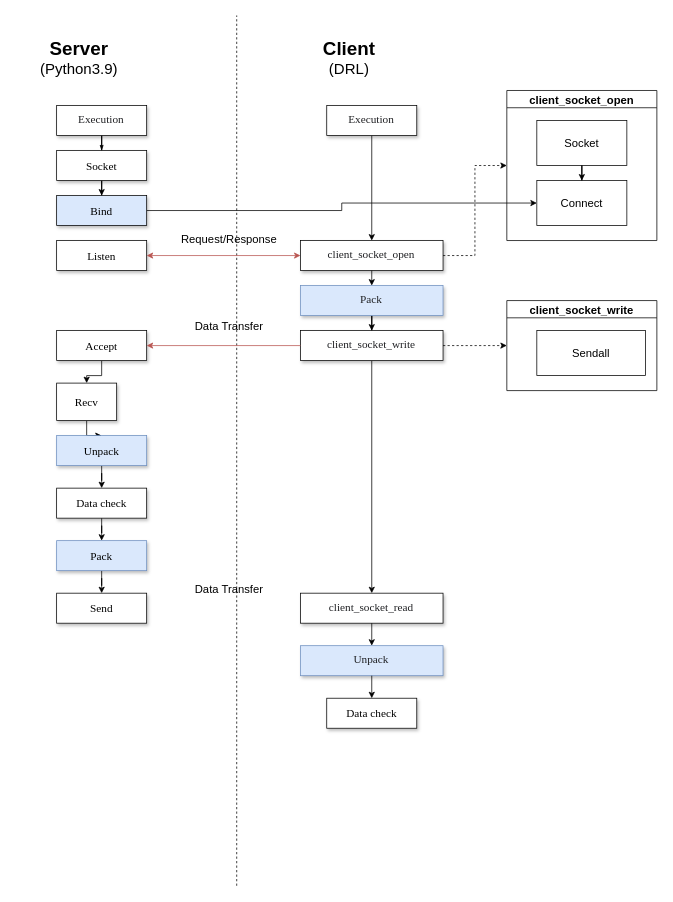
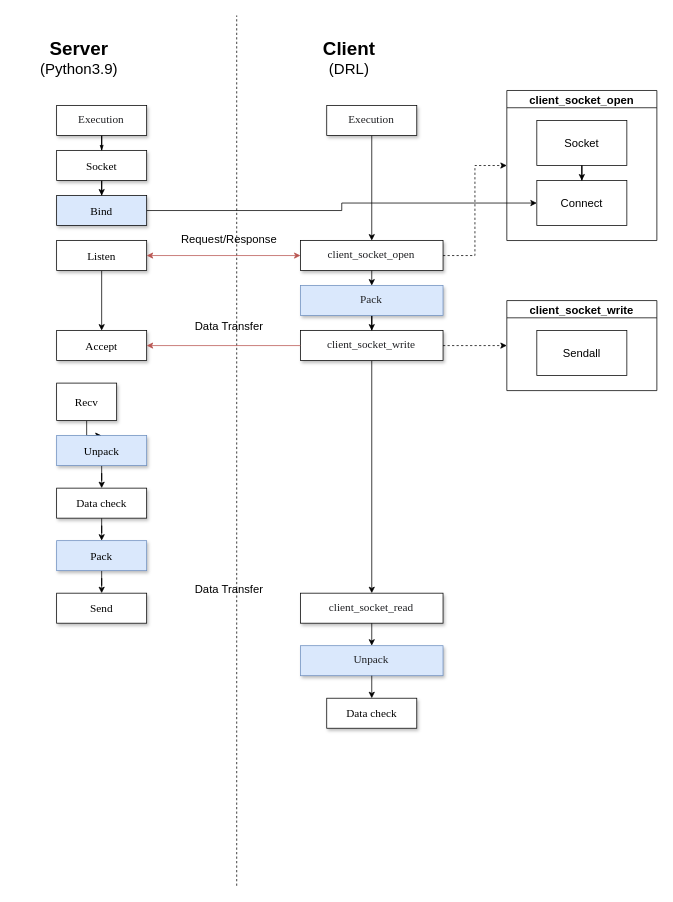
  <mxCell id="0" />
  <mxCell id="1" parent="0" />
  <mxCell id="2" style="edgeStyle=orthogonalEdgeStyle;rounded=0;html=1;labelBackgroundColor=none;startSize=5;endArrow=classicThin;endFill=1;endSize=5;jettySize=auto;orthogonalLoop=1;strokeWidth=1;fontFamily=Verdana;fontSize=8;entryX=0.5;entryY=0;entryDx=0;entryDy=0;" parent="1" source="3" target="10" edge="1"><mxGeometry relative="1" as="geometry" /></mxCell>
  <mxCell id="3" value="&lt;pre style=&quot;line-height: 36px; border: none; padding: 2px 0.14em 2px 0px; position: relative; margin-top: -2px; margin-bottom: -2px; resize: none; font-family: inherit; overflow: hidden; width: 270px; overflow-wrap: break-word; color: rgb(32, 33, 36);&quot; id=&quot;tw-target-text&quot; data-placeholder=&quot;번역&quot; class=&quot;tw-data-text tw-text-large tw-ta&quot;&gt;&lt;span style=&quot;&quot; lang=&quot;en&quot; class=&quot;Y2IQFc&quot;&gt;&lt;font style=&quot;font-size: 15px;&quot;&gt;Execution&lt;/font&gt;&lt;/span&gt;&lt;/pre&gt;" style="rounded=0;whiteSpace=wrap;html=1;shadow=1;labelBackgroundColor=none;strokeWidth=1;fontFamily=Verdana;fontSize=8;align=center;" parent="1" vertex="1"><mxGeometry x="20" y="140" width="120" height="40" as="geometry" /></mxCell>
  <mxCell id="4" value="" style="endArrow=none;dashed=1;html=1;rounded=0;startArrow=none;" edge="1" parent="1"><mxGeometry width="50" height="50" relative="1" as="geometry"><mxPoint x="260" y="1180" as="sourcePoint" /><mxPoint x="260" as="targetPoint" y="20" /></mxGeometry></mxCell>
  <mxCell id="5" value="&lt;b&gt;&lt;font style=&quot;font-size: 25px;&quot;&gt;Server&lt;/font&gt;&lt;/b&gt;&lt;br&gt;(Python3.9)" style="text;html=1;strokeColor=none;fillColor=none;align=center;verticalAlign=middle;whiteSpace=wrap;rounded=0;perimeterSpacing=0;fontSize=20;" vertex="1" parent="1"><mxGeometry x="20" y="60" width="60" height="30" as="geometry" /></mxCell>
  <mxCell id="6" value="&lt;b&gt;&lt;font style=&quot;font-size: 25px;&quot;&gt;Client&lt;/font&gt;&lt;/b&gt;&lt;br&gt;(DRL)" style="text;html=1;strokeColor=none;fillColor=none;align=center;verticalAlign=middle;whiteSpace=wrap;rounded=0;perimeterSpacing=0;fontSize=20;" vertex="1" parent="1"><mxGeometry x="380" y="60" width="60" height="30" as="geometry" /></mxCell>
  <mxCell id="7" value="" style="edgeStyle=orthogonalEdgeStyle;rounded=0;orthogonalLoop=1;jettySize=auto;html=1;fontSize=15;endArrow=classic;endFill=1;" edge="1" parent="1" source="8" target="18"><mxGeometry relative="1" as="geometry" /></mxCell>
  <mxCell id="8" value="&lt;pre style=&quot;line-height: 36px; border: none; padding: 2px 0.14em 2px 0px; position: relative; margin-top: -2px; margin-bottom: -2px; resize: none; font-family: inherit; overflow: hidden; width: 270px; overflow-wrap: break-word; color: rgb(32, 33, 36);&quot; id=&quot;tw-target-text&quot; data-placeholder=&quot;번역&quot; class=&quot;tw-data-text tw-text-large tw-ta&quot;&gt;&lt;span style=&quot;&quot; lang=&quot;en&quot; class=&quot;Y2IQFc&quot;&gt;&lt;font style=&quot;font-size: 15px;&quot;&gt;Execution&lt;/font&gt;&lt;/span&gt;&lt;/pre&gt;" style="rounded=0;whiteSpace=wrap;html=1;shadow=1;labelBackgroundColor=none;strokeWidth=1;fontFamily=Verdana;fontSize=8;align=center;" vertex="1" parent="1"><mxGeometry x="380" y="140" width="120" height="40" as="geometry" /></mxCell>
  <mxCell id="9" value="" style="edgeStyle=orthogonalEdgeStyle;rounded=0;orthogonalLoop=1;jettySize=auto;html=1;fontSize=15;" edge="1" parent="1" source="10" target="12"><mxGeometry relative="1" as="geometry" /></mxCell>
  <mxCell id="10" value="&lt;font style=&quot;font-size: 15px;&quot;&gt;Socket&lt;/font&gt;" style="whiteSpace=wrap;html=1;rounded=0;shadow=1;labelBackgroundColor=none;strokeWidth=1;fontFamily=Verdana;fontSize=8;align=center;" vertex="1" parent="1"><mxGeometry x="20" y="200" width="120" height="40" as="geometry" /></mxCell>
  <mxCell id="11" value="" style="edgeStyle=orthogonalEdgeStyle;rounded=0;orthogonalLoop=1;jettySize=auto;html=1;fontSize=15;" edge="1" parent="1" source="12" target="24"><mxGeometry relative="1" as="geometry" /></mxCell>
  <mxCell id="12" value="&lt;font style=&quot;font-size: 15px;&quot;&gt;Bind&lt;/font&gt;" style="whiteSpace=wrap;html=1;fontSize=8;fontFamily=Verdana;rounded=0;shadow=1;labelBackgroundColor=none;strokeWidth=1;fillColor=#dae8fc;" vertex="1" parent="1"><mxGeometry x="20" y="260" width="120" height="40" as="geometry" /></mxCell>
+ <mxCell id="13" value="" style="edgeStyle=orthogonalEdgeStyle;rounded=0;orthogonalLoop=1;jettySize=auto;html=1;fontSize=15;" edge="1" parent="1" source="14" target="16"><mxGeometry relative="1" as="geometry" /></mxCell>
  <mxCell id="14" value="&lt;span style=&quot;font-size: 15px;&quot;&gt;Listen&lt;/span&gt;" style="whiteSpace=wrap;html=1;fontSize=8;fontFamily=Verdana;rounded=0;shadow=1;labelBackgroundColor=none;strokeWidth=1;" vertex="1" parent="1"><mxGeometry x="20" y="320" width="120" height="40" as="geometry" /></mxCell>
- <mxCell id="15" value="" style="edgeStyle=orthogonalEdgeStyle;rounded=0;orthogonalLoop=1;jettySize=auto;html=1;fontSize=15;endArrow=classic;endFill=1;" edge="1" parent="1" source="16" target="35"><mxGeometry relative="1" as="geometry" /></mxCell>
  <mxCell id="16" value="&lt;span style=&quot;font-size: 15px;&quot;&gt;Accept&lt;/span&gt;" style="whiteSpace=wrap;html=1;fontSize=8;fontFamily=Verdana;rounded=0;shadow=1;labelBackgroundColor=none;strokeWidth=1;" vertex="1" parent="1"><mxGeometry x="20" y="440" width="120" height="40" as="geometry" /></mxCell>
  <mxCell id="17" value="" style="edgeStyle=orthogonalEdgeStyle;rounded=0;orthogonalLoop=1;jettySize=auto;html=1;fontSize=15;dashed=1;entryX=0;entryY=0.5;entryDx=0;entryDy=0;" edge="1" parent="1" source="18" target="21"><mxGeometry relative="1" as="geometry"><mxPoint x="650" y="220" as="targetPoint" /></mxGeometry></mxCell>
  <mxCell id="18" value="&lt;pre style=&quot;line-height: 36px; border: none; padding: 2px 0.14em 2px 0px; position: relative; margin-top: -2px; margin-bottom: -2px; resize: none; font-family: inherit; overflow: hidden; width: 270px; overflow-wrap: break-word; color: rgb(32, 33, 36);&quot; id=&quot;tw-target-text&quot; data-placeholder=&quot;번역&quot; class=&quot;tw-data-text tw-text-large tw-ta&quot;&gt;&lt;span style=&quot;&quot; lang=&quot;en&quot; class=&quot;Y2IQFc&quot;&gt;&lt;font style=&quot;font-size: 15px;&quot;&gt;client_socket_open&lt;/font&gt;&lt;/span&gt;&lt;/pre&gt;" style="rounded=0;whiteSpace=wrap;html=1;shadow=1;labelBackgroundColor=none;strokeWidth=1;fontFamily=Verdana;fontSize=8;align=center;" vertex="1" parent="1"><mxGeometry x="345" y="320" width="190" height="40" as="geometry" /></mxCell>
  <mxCell id="19" value="" style="edgeStyle=orthogonalEdgeStyle;rounded=0;orthogonalLoop=1;jettySize=auto;html=1;fontSize=15;endArrow=classic;endFill=1;" edge="1" parent="1" source="20" target="28"><mxGeometry relative="1" as="geometry" /></mxCell>
  <mxCell id="20" value="&lt;pre style=&quot;line-height: 36px; border: none; padding: 2px 0.14em 2px 0px; position: relative; margin-top: -2px; margin-bottom: -2px; resize: none; font-family: inherit; overflow: hidden; width: 270px; overflow-wrap: break-word; color: rgb(32, 33, 36);&quot; id=&quot;tw-target-text&quot; data-placeholder=&quot;번역&quot; class=&quot;tw-data-text tw-text-large tw-ta&quot;&gt;&lt;span style=&quot;font-size: 15px;&quot;&gt;Pack&lt;/span&gt;&lt;/pre&gt;" style="rounded=0;whiteSpace=wrap;html=1;shadow=1;labelBackgroundColor=none;strokeWidth=1;fontFamily=Verdana;fontSize=8;align=center;fillColor=#dae8fc;strokeColor=#6c8ebf;" vertex="1" parent="1"><mxGeometry x="345" y="380" width="190" height="40" as="geometry" /></mxCell>
  <mxCell id="21" value="client_socket_open" style="swimlane;fontSize=15;strokeColor=default;fillColor=none;" vertex="1" parent="1"><mxGeometry x="620" y="120" width="200" height="200" as="geometry" /></mxCell>
  <mxCell id="22" value="" style="edgeStyle=orthogonalEdgeStyle;rounded=0;orthogonalLoop=1;jettySize=auto;html=1;fontSize=15;" edge="1" parent="21" source="23" target="24"><mxGeometry relative="1" as="geometry" /></mxCell>
  <mxCell id="23" value="Socket" style="whiteSpace=wrap;html=1;fontSize=15;strokeColor=default;fillColor=none;" vertex="1" parent="21"><mxGeometry x="40" y="40" width="120" height="60" as="geometry" /></mxCell>
  <mxCell id="24" value="Connect" style="whiteSpace=wrap;html=1;fontSize=15;strokeColor=default;fillColor=none;" vertex="1" parent="21"><mxGeometry x="40" y="120" width="120" height="60" as="geometry" /></mxCell>
  <mxCell id="25" value="" style="endArrow=classic;startArrow=classic;html=1;rounded=0;fontSize=15;exitX=1;exitY=0.5;exitDx=0;exitDy=0;fillColor=#f8cecc;strokeColor=#b85450;" edge="1" parent="1" source="14" target="18"><mxGeometry width="50" height="50" relative="1" as="geometry"><mxPoint x="300" y="420" as="sourcePoint" /><mxPoint x="350" y="370" as="targetPoint" /></mxGeometry></mxCell>
  <mxCell id="26" value="&lt;font style=&quot;font-size: 15px; line-height: 1;&quot;&gt;Request/Response&lt;/font&gt;" style="text;html=1;align=center;verticalAlign=middle;whiteSpace=wrap;rounded=0;fontSize=25;" vertex="1" parent="1"><mxGeometry x="220" y="299" width="60" height="30" as="geometry" /></mxCell>
  <mxCell id="27" value="" style="edgeStyle=orthogonalEdgeStyle;rounded=0;orthogonalLoop=1;jettySize=auto;html=1;fontSize=15;endArrow=classic;endFill=1;" edge="1" parent="1" source="28" target="45"><mxGeometry relative="1" as="geometry" /></mxCell>
  <mxCell id="28" value="&lt;pre style=&quot;line-height: 36px; border: none; padding: 2px 0.14em 2px 0px; position: relative; margin-top: -2px; margin-bottom: -2px; resize: none; font-family: inherit; overflow: hidden; width: 270px; overflow-wrap: break-word; color: rgb(32, 33, 36);&quot; id=&quot;tw-target-text&quot; data-placeholder=&quot;번역&quot; class=&quot;tw-data-text tw-text-large tw-ta&quot;&gt;&lt;span style=&quot;font-size: 15px;&quot;&gt;client_socket_write&lt;/span&gt;&lt;/pre&gt;" style="rounded=0;whiteSpace=wrap;html=1;shadow=1;labelBackgroundColor=none;strokeWidth=1;fontFamily=Verdana;fontSize=8;align=center;" vertex="1" parent="1"><mxGeometry x="345" y="440" width="190" height="40" as="geometry" /></mxCell>
  <mxCell id="29" value="" style="edgeStyle=orthogonalEdgeStyle;rounded=0;orthogonalLoop=1;jettySize=auto;html=1;fontSize=15;dashed=1;entryX=0;entryY=0.5;entryDx=0;entryDy=0;exitX=1;exitY=0.5;exitDx=0;exitDy=0;" edge="1" parent="1" target="30" source="28"><mxGeometry relative="1" as="geometry"><mxPoint x="535" y="665.059" as="sourcePoint" /><mxPoint x="650" y="545" as="targetPoint" /></mxGeometry></mxCell>
  <mxCell id="30" value="client_socket_write" style="swimlane;fontSize=15;strokeColor=default;fillColor=none;" vertex="1" parent="1"><mxGeometry x="620" y="400" width="200" height="120" as="geometry" /></mxCell>
- <mxCell id="31" value="Sendall" style="whiteSpace=wrap;html=1;fontSize=15;strokeColor=default;fillColor=none;" vertex="1" parent="30"><mxGeometry x="40" y="40" width="145" height="60" as="geometry" /></mxCell>
+ <mxCell id="31" value="Sendall" style="whiteSpace=wrap;html=1;fontSize=15;strokeColor=default;fillColor=none;" vertex="1" parent="30"><mxGeometry x="40" y="40" width="120" height="60" as="geometry" /></mxCell>
  <mxCell id="32" value="&lt;pre style=&quot;line-height: 36px; border: none; padding: 2px 0.14em 2px 0px; position: relative; margin-top: -2px; margin-bottom: -2px; resize: none; font-family: inherit; overflow: hidden; width: 270px; overflow-wrap: break-word; color: rgb(32, 33, 36);&quot; id=&quot;tw-target-text&quot; data-placeholder=&quot;번역&quot; class=&quot;tw-data-text tw-text-large tw-ta&quot;&gt;&lt;span style=&quot;font-size: 15px;&quot;&gt;Unpack&lt;/span&gt;&lt;/pre&gt;" style="rounded=0;whiteSpace=wrap;html=1;shadow=1;labelBackgroundColor=none;strokeWidth=1;fontFamily=Verdana;fontSize=8;align=center;fillColor=#dae8fc;strokeColor=#6c8ebf;" vertex="1" parent="1"><mxGeometry x="345" y="860" width="190" height="40" as="geometry" /></mxCell>
  <mxCell id="33" style="edgeStyle=orthogonalEdgeStyle;rounded=0;orthogonalLoop=1;jettySize=auto;html=1;exitX=0.5;exitY=1;exitDx=0;exitDy=0;entryX=0.5;entryY=0;entryDx=0;entryDy=0;fontSize=15;endArrow=classic;endFill=1;" edge="1" parent="1" source="18" target="20"><mxGeometry relative="1" as="geometry"><mxPoint x="440" y="420" as="sourcePoint" /></mxGeometry></mxCell>
  <mxCell id="34" value="" style="edgeStyle=orthogonalEdgeStyle;rounded=0;orthogonalLoop=1;jettySize=auto;html=1;fontSize=15;endArrow=classic;endFill=1;" edge="1" parent="1" source="35" target="37"><mxGeometry relative="1" as="geometry" /></mxCell>
  <mxCell id="35" value="&lt;span style=&quot;font-size: 15px;&quot;&gt;Recv&lt;/span&gt;" style="whiteSpace=wrap;html=1;fontSize=8;fontFamily=Verdana;rounded=0;shadow=1;labelBackgroundColor=none;strokeWidth=1;" vertex="1" parent="1"><mxGeometry x="20" y="510" width="80" height="50" as="geometry" /></mxCell>
  <mxCell id="36" value="" style="edgeStyle=orthogonalEdgeStyle;rounded=0;orthogonalLoop=1;jettySize=auto;html=1;fontSize=15;endArrow=classic;endFill=1;" edge="1" parent="1" source="37" target="41"><mxGeometry relative="1" as="geometry" /></mxCell>
  <mxCell id="37" value="&lt;span style=&quot;font-size: 15px;&quot;&gt;Unpack&lt;/span&gt;" style="whiteSpace=wrap;html=1;fontSize=8;fontFamily=Verdana;rounded=0;shadow=1;labelBackgroundColor=none;strokeWidth=1;fillColor=#dae8fc;strokeColor=#6c8ebf;" vertex="1" parent="1"><mxGeometry x="20" y="580" width="120" height="40" as="geometry" /></mxCell>
  <mxCell id="38" value="" style="endArrow=none;startArrow=classic;html=1;rounded=0;fontSize=15;exitX=1;exitY=0.5;exitDx=0;exitDy=0;fillColor=#f8cecc;strokeColor=#b85450;entryX=0;entryY=0.5;entryDx=0;entryDy=0;endFill=0;" edge="1" parent="1" source="16" target="28"><mxGeometry width="50" height="50" relative="1" as="geometry"><mxPoint x="120" y="418.82" as="sourcePoint" /><mxPoint x="325" y="418.82" as="targetPoint" /></mxGeometry></mxCell>
  <mxCell id="39" value="Data Transfer" style="text;html=1;strokeColor=none;fillColor=none;align=center;verticalAlign=middle;whiteSpace=wrap;rounded=0;fontSize=15;" vertex="1" parent="1"><mxGeometry x="200" y="419" width="100" height="30" as="geometry" /></mxCell>
  <mxCell id="40" value="" style="edgeStyle=orthogonalEdgeStyle;rounded=0;orthogonalLoop=1;jettySize=auto;html=1;fontSize=15;endArrow=classic;endFill=1;" edge="1" parent="1" source="41" target="43"><mxGeometry relative="1" as="geometry" /></mxCell>
  <mxCell id="41" value="&lt;span style=&quot;font-size: 15px;&quot;&gt;Data check&lt;/span&gt;" style="whiteSpace=wrap;html=1;fontSize=8;fontFamily=Verdana;rounded=0;shadow=1;labelBackgroundColor=none;strokeWidth=1;" vertex="1" parent="1"><mxGeometry x="20" y="650" width="120" height="40" as="geometry" /></mxCell>
  <mxCell id="42" value="" style="edgeStyle=orthogonalEdgeStyle;rounded=0;orthogonalLoop=1;jettySize=auto;html=1;fontSize=15;endArrow=classic;endFill=1;" edge="1" parent="1" source="43" target="44"><mxGeometry relative="1" as="geometry" /></mxCell>
  <mxCell id="43" value="&lt;span style=&quot;font-size: 15px;&quot;&gt;Pack&lt;/span&gt;" style="whiteSpace=wrap;html=1;fontSize=8;fontFamily=Verdana;rounded=0;shadow=1;labelBackgroundColor=none;strokeWidth=1;fillColor=#dae8fc;strokeColor=#6c8ebf;" vertex="1" parent="1"><mxGeometry x="20" y="720" width="120" height="40" as="geometry" /></mxCell>
  <mxCell id="44" value="&lt;span style=&quot;font-size: 15px;&quot;&gt;Send&lt;/span&gt;" style="whiteSpace=wrap;html=1;fontSize=8;fontFamily=Verdana;rounded=0;shadow=1;labelBackgroundColor=none;strokeWidth=1;" vertex="1" parent="1"><mxGeometry x="20" y="790" width="120" height="40" as="geometry" /></mxCell>
  <mxCell id="45" value="&lt;pre style=&quot;line-height: 36px; border: none; padding: 2px 0.14em 2px 0px; position: relative; margin-top: -2px; margin-bottom: -2px; resize: none; font-family: inherit; overflow: hidden; width: 270px; overflow-wrap: break-word; color: rgb(32, 33, 36);&quot; id=&quot;tw-target-text&quot; data-placeholder=&quot;번역&quot; class=&quot;tw-data-text tw-text-large tw-ta&quot;&gt;&lt;span style=&quot;font-size: 15px;&quot;&gt;client_socket_read&lt;/span&gt;&lt;/pre&gt;" style="rounded=0;whiteSpace=wrap;html=1;shadow=1;labelBackgroundColor=none;strokeWidth=1;fontFamily=Verdana;fontSize=8;align=center;" vertex="1" parent="1"><mxGeometry x="345" y="790" width="190" height="40" as="geometry" /></mxCell>
  <mxCell id="46" value="" style="edgeStyle=segmentEdgeStyle;endArrow=classic;html=1;rounded=0;fontSize=15;exitX=0.5;exitY=1;exitDx=0;exitDy=0;entryX=0.5;entryY=0;entryDx=0;entryDy=0;" edge="1" parent="1" source="45" target="32"><mxGeometry width="50" height="50" relative="1" as="geometry"><mxPoint x="400" y="670" as="sourcePoint" /><mxPoint x="450" y="620" as="targetPoint" /></mxGeometry></mxCell>
  <mxCell id="47" value="Data Transfer" style="text;html=1;strokeColor=none;fillColor=none;align=center;verticalAlign=middle;whiteSpace=wrap;rounded=0;fontSize=15;" vertex="1" parent="1"><mxGeometry x="200" y="769" width="100" height="30" as="geometry" /></mxCell>
  <mxCell id="48" value="&lt;span style=&quot;font-size: 15px;&quot;&gt;Data check&lt;/span&gt;" style="whiteSpace=wrap;html=1;fontSize=8;fontFamily=Verdana;rounded=0;shadow=1;labelBackgroundColor=none;strokeWidth=1;" vertex="1" parent="1"><mxGeometry x="380" y="930" width="120" height="40" as="geometry" /></mxCell>
  <mxCell id="49" value="" style="endArrow=classic;html=1;rounded=0;fontSize=15;exitX=0.5;exitY=1;exitDx=0;exitDy=0;" edge="1" parent="1" source="32" target="48"><mxGeometry width="50" height="50" relative="1" as="geometry"><mxPoint x="360" y="790" as="sourcePoint" /><mxPoint x="410" y="740" as="targetPoint" /></mxGeometry></mxCell>
